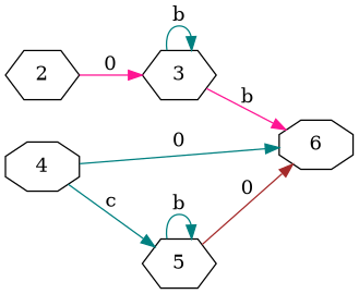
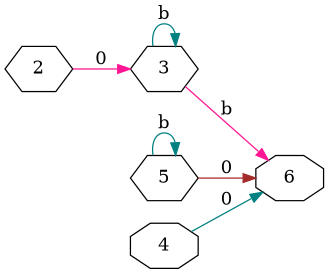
  digraph {
    fontname="DejaVu Serif"
    rankdir=LR
    node [fontname="DejaVu Serif" shape=hexagon]
    edge [color=teal fontname="DejaVu Serif"]
    2
    3
    6 [shape=octagon]
    5
    4 [shape=octagon]
    2 -> 3 [color=deeppink label=0]
    3 -> 3 [label=b]
    3 -> 6 [color=deeppink label=b]
    5 -> 6 [color=brown label=0]
    5 -> 5 [label=b]
    4 -> 6 [label=0]
-   4 -> 5 [label=c]
  }
